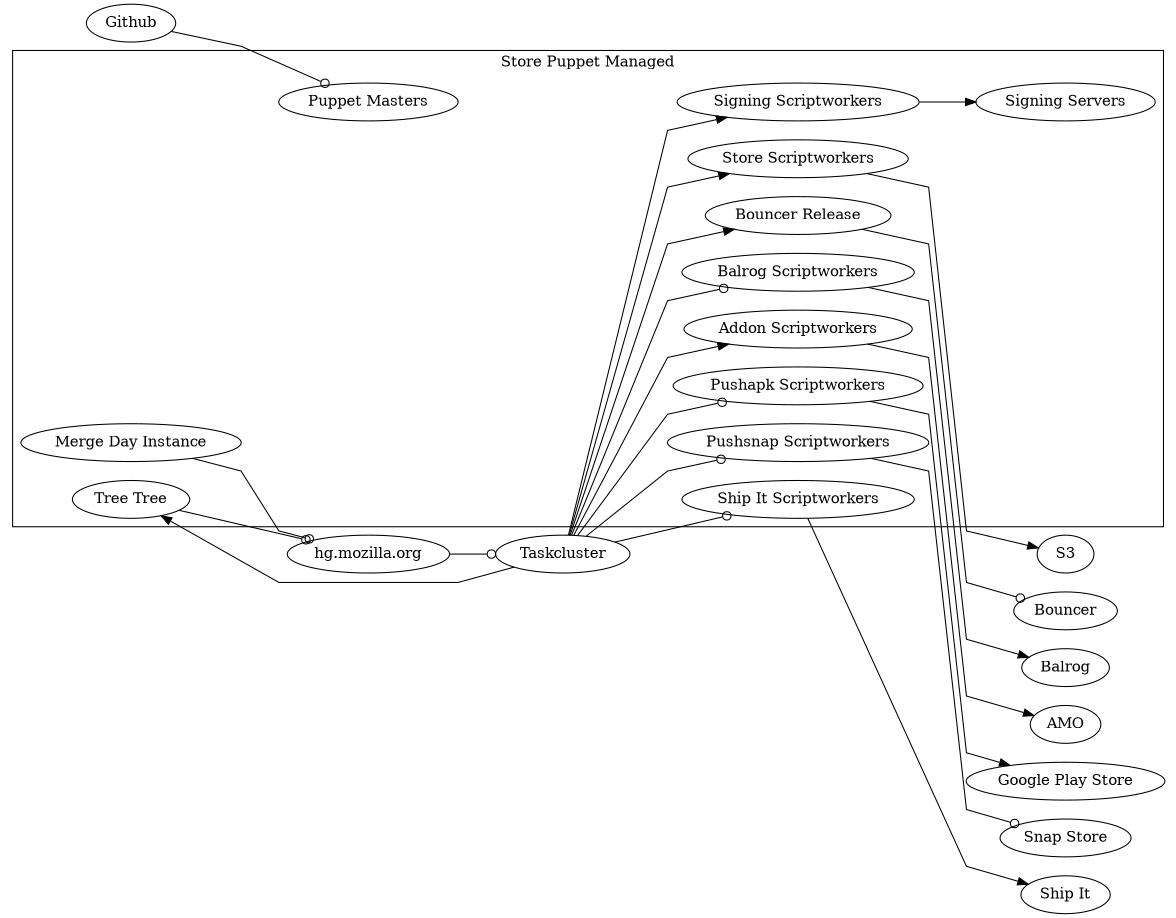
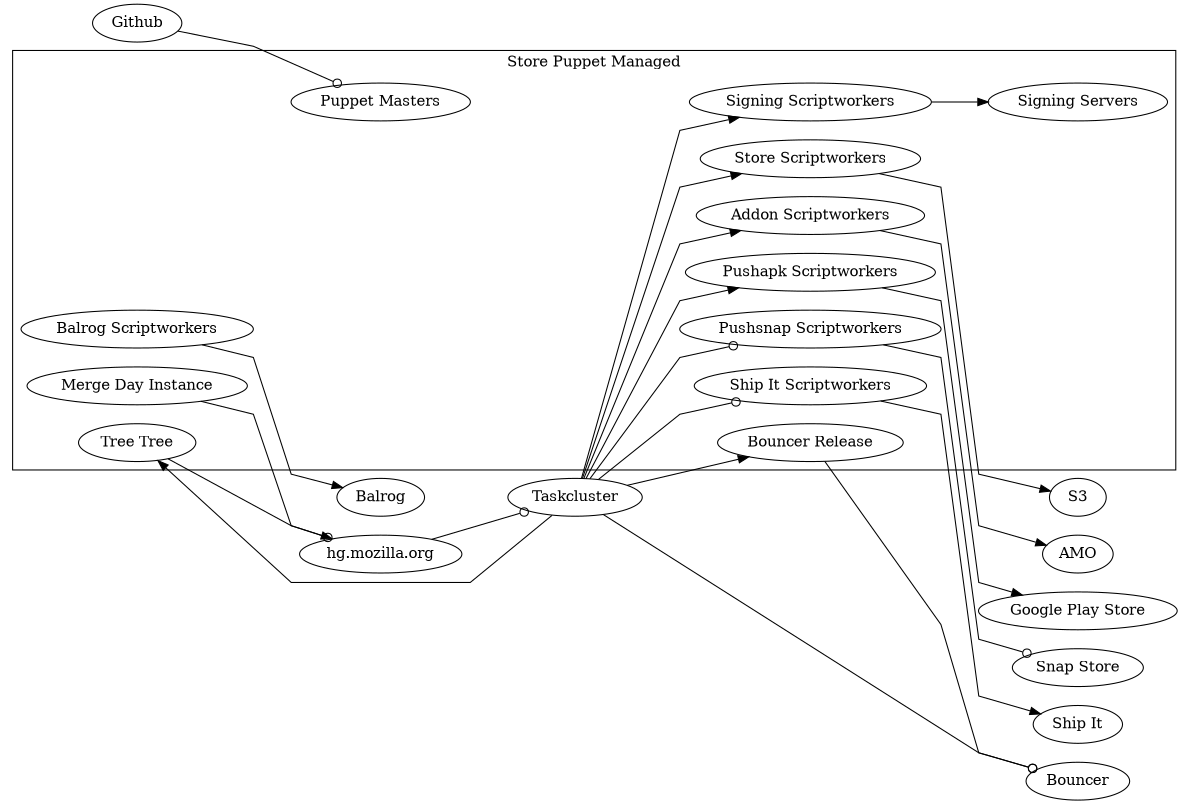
  digraph {
    concentrate=true
    newrank=true
    rankdir=LR
    splines=polyline
    edge [arrowhead=normal]
    n1 [label="Store Scriptworkers"]
    n2 [label="Bouncer Release"]
    n3 [label="Balrog Scriptworkers"]
    n4 [label="Signing Scriptworkers"]
    n5 [label="Signing Servers"]
    n6 [label="Addon Scriptworkers"]
    n7 [label="Pushapk Scriptworkers"]
    n8 [label="Pushsnap Scriptworkers"]
    n9 [label="Ship It Scriptworkers"]
    n10 [label="Tree Tree"]
    n11 [label="Merge Day Instance"]
    n12 [label="Puppet Masters"]
    S3
    Bouncer
    Balrog
    AMO
    n17 [label="Google Play Store"]
    n18 [label="Snap Store"]
    n19 [label="Ship It"]
    n20 [label="hg.mozilla.org"]
    n21 [label=Taskcluster]
    n22 [label=Github]
    subgraph cluster_1 {
      label="Store Puppet Managed"
      n1
      n2
      n3
      n4
      n5
      n6
      n7
      n8
      n9
      n10
      n11
      n12
    }
    n1 -> S3
    n2 -> Bouncer [arrowhead=odot]
    n3 -> Balrog
    n4 -> n5
    n6 -> AMO
    n7 -> n17
    n8 -> n18 [arrowhead=odot]
    n9 -> n19
    n10 -> n20 [arrowhead=odot]
-   n11 -> n20 [arrowhead=odot]
+   n11 -> n20
    n20 -> n21 [arrowhead=odot]
    n21 -> n1
    n21 -> n2
-   n21 -> n3 [arrowhead=odot]
+   n21 -> Bouncer [arrowhead=odot]
    n21 -> n4
    n21 -> n6
-   n21 -> n7 [arrowhead=odot]
+   n21 -> n7
    n21 -> n8 [arrowhead=odot]
    n21 -> n9 [arrowhead=odot]
    n21 -> n10
    n22 -> n12 [arrowhead=odot]
  }
